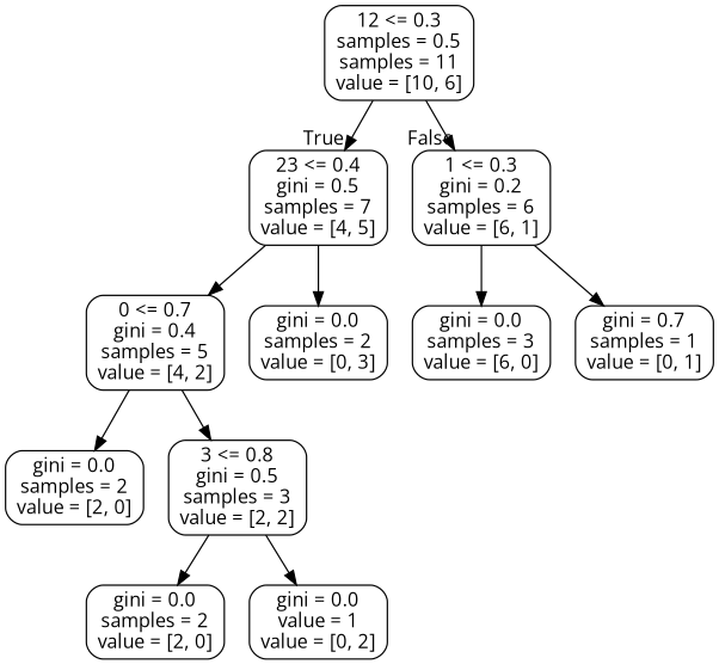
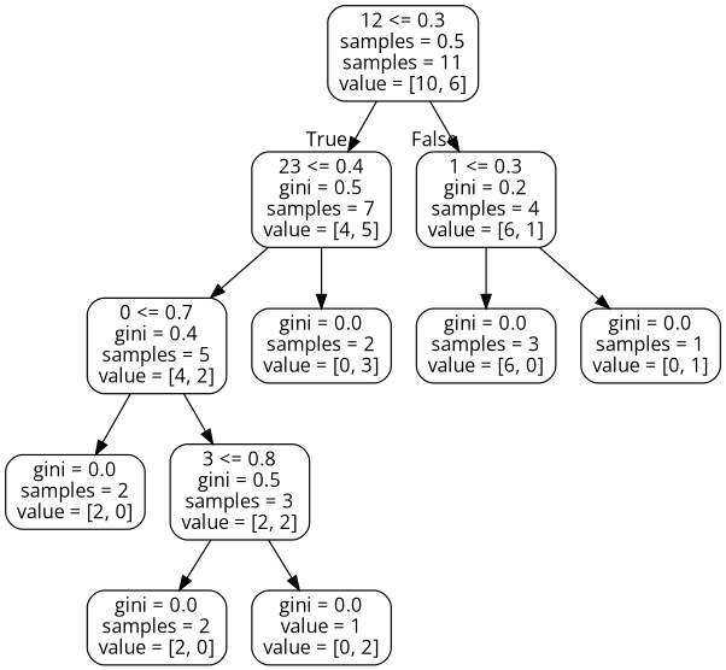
  digraph {
    fontname="Open Sans"
    node [color=black fontname="Open Sans" shape=box style=rounded]
    edge [fontname="Open Sans"]
    n1 [label="12 <= 0.3\nsamples = 0.5\nsamples = 11\nvalue = [10, 6]"]
    n2 [label="23 <= 0.4\ngini = 0.5\nsamples = 7\nvalue = [4, 5]"]
-   n3 [label="1 <= 0.3\ngini = 0.2\nsamples = 6\nvalue = [6, 1]"]
+   n3 [label="1 <= 0.3\ngini = 0.2\nsamples = 4\nvalue = [6, 1]"]
    n4 [label="0 <= 0.7\ngini = 0.4\nsamples = 5\nvalue = [4, 2]"]
    n5 [label="gini = 0.0\nsamples = 2\nvalue = [0, 3]"]
    n6 [label="gini = 0.0\nsamples = 3\nvalue = [6, 0]"]
-   n7 [label="gini = 0.7\nsamples = 1\nvalue = [0, 1]"]
+   n7 [label="gini = 0.0\nsamples = 1\nvalue = [0, 1]"]
    n8 [label="gini = 0.0\nsamples = 2\nvalue = [2, 0]"]
    n9 [label="3 <= 0.8\ngini = 0.5\nsamples = 3\nvalue = [2, 2]"]
    n10 [label="gini = 0.0\nsamples = 2\nvalue = [2, 0]"]
    n11 [label="gini = 0.0\nvalue = 1\nvalue = [0, 2]"]
    n1 -> n2 [headlabel=True labelangle=45 labeldistance=2.5]
    n1 -> n3 [headlabel=False labelangle=-45 labeldistance=2.5]
    n2 -> n4
    n2 -> n5
    n3 -> n6
    n3 -> n7
    n4 -> n8
    n4 -> n9
    n9 -> n10
    n9 -> n11
  }
